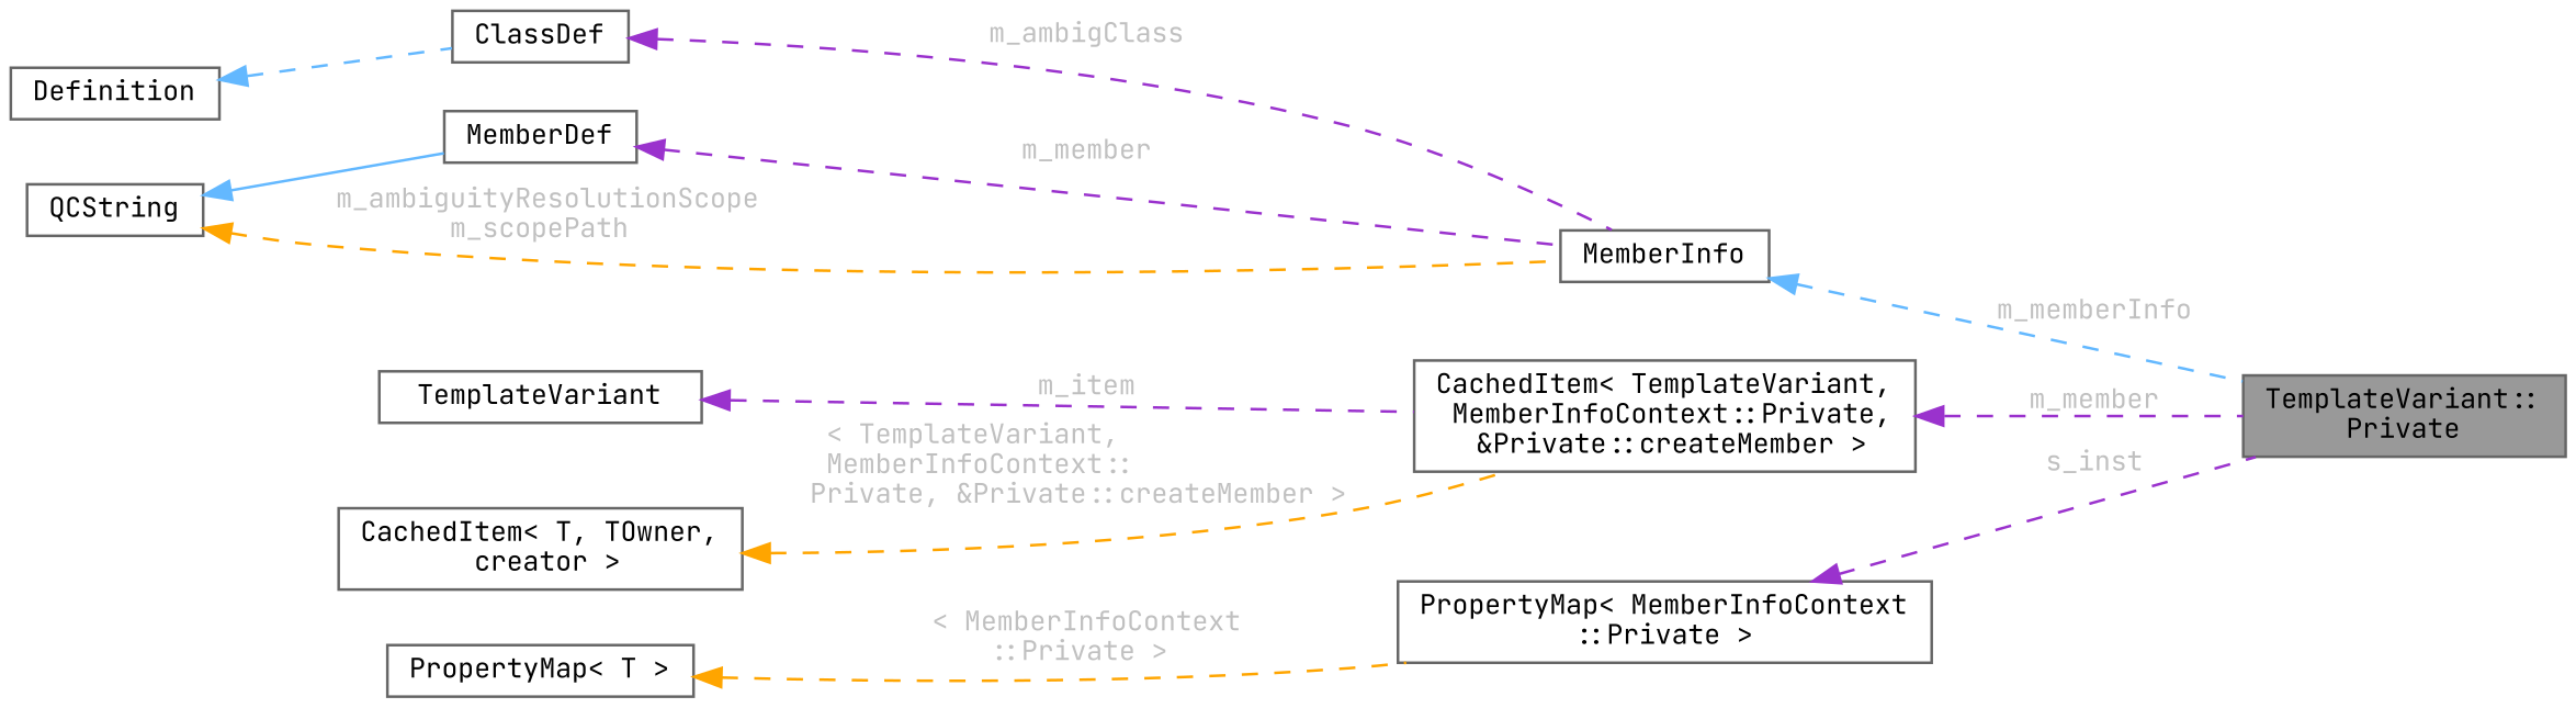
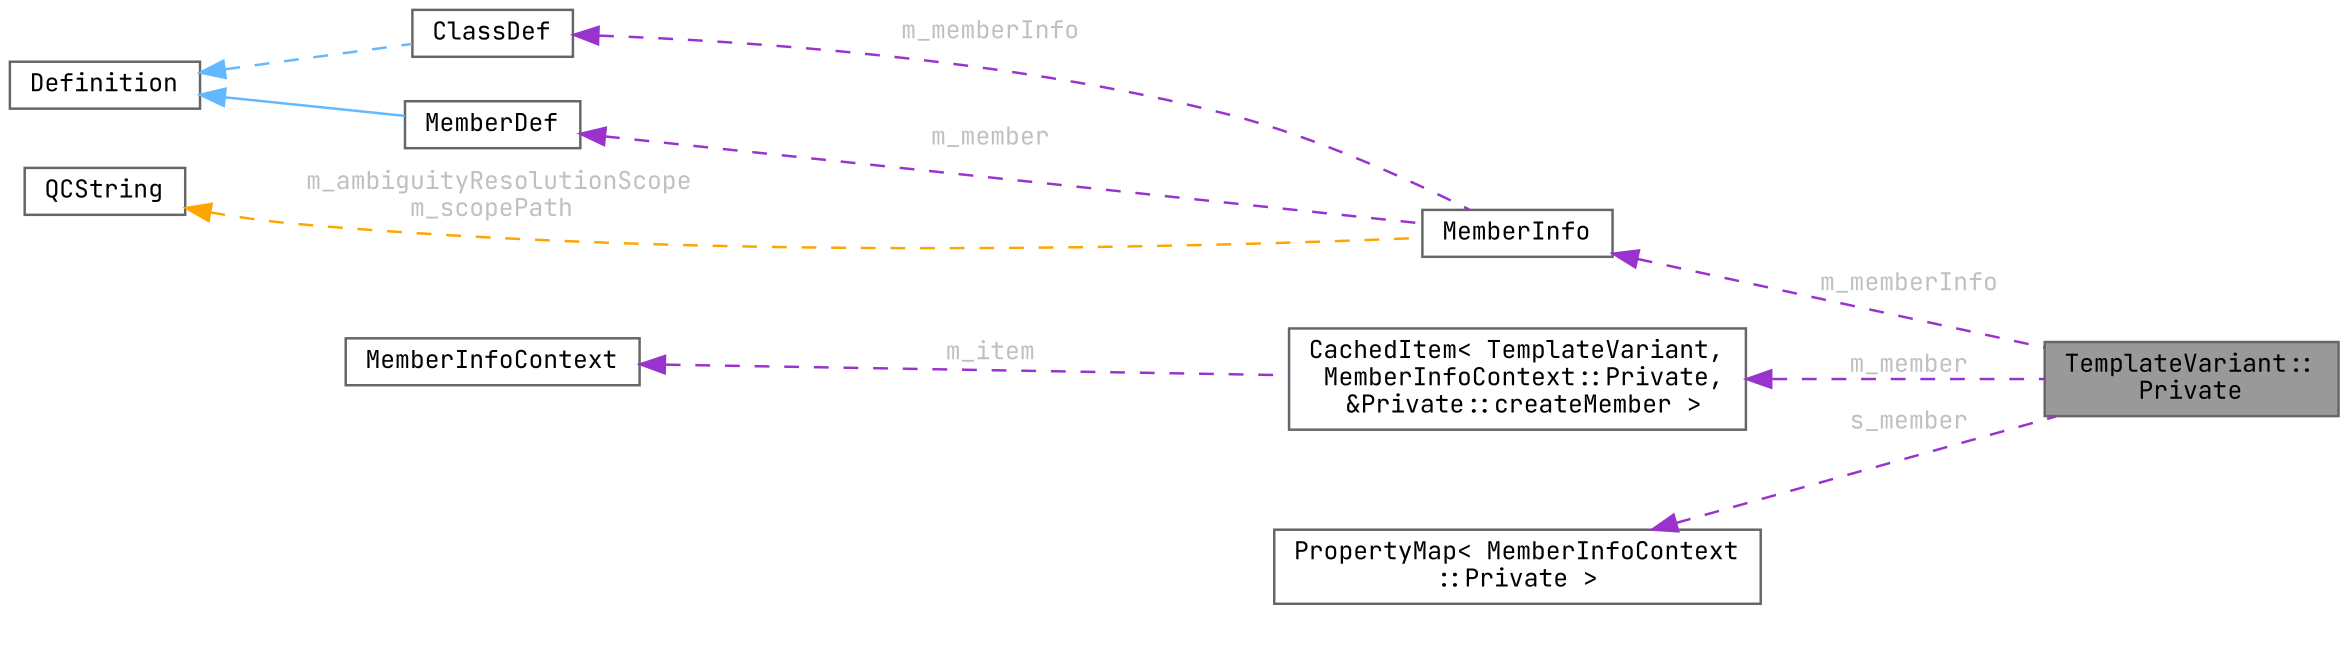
  digraph {
    fontname="JetBrains Mono"
    rankdir=LR
    node [color=gray40 fillcolor=white fontname="JetBrains Mono" fontsize=10 shape=box style=filled]
    edge [color=darkorchid3 dir=back fontcolor=grey fontname="JetBrains Mono" fontsize=10 labelfontname=Helvetica labelfontsize=10 style=dashed]
    n1 [fillcolor=grey60 fontcolor=black height=0.2 label="TemplateVariant::\lPrivate" width=0.4]
    n2 [height=0.2 label=MemberInfo width=0.4]
    n3 [height=0.2 label=MemberDef width=0.4]
    n4 [height=0.2 label=Definition width=0.4]
    n5 [height=0.2 label=ClassDef width=0.4]
    n6 [height=0.2 label=QCString width=0.4]
    n7 [height=0.2 label="CachedItem\< TemplateVariant,\l MemberInfoContext::Private,\l &Private::createMember \>" width=0.4]
-   n8 [height=0.2 label=TemplateVariant width=0.4]
-   n9 [height=0.2 label="CachedItem\< T, TOwner,\l creator \>" width=0.4]
+   n8 [height=0.2 label=MemberInfoContext width=0.4]
    n10 [height=0.2 label="PropertyMap\< MemberInfoContext\l::Private \>" width=0.4]
-   n11 [height=0.2 label="PropertyMap\< T \>" width=0.4]
-   n2 -> n1 [color=steelblue1 label=" m_memberInfo"]
+   n2 -> n1 [label=" m_memberInfo"]
    n3 -> n2 [label=" m_member"]
-   n6 -> n3 [color=steelblue1 style=solid fontcolor=""]
+   n4 -> n3 [color=steelblue1 style=solid fontcolor=""]
    n4 -> n5 [color=steelblue1 fontcolor=""]
-   n5 -> n2 [label=" m_ambigClass"]
+   n5 -> n2 [label=" m_memberInfo"]
    n6 -> n2 [color=orange label=" m_ambiguityResolutionScope\nm_scopePath"]
    n7 -> n1 [label=" m_member"]
    n8 -> n7 [label=" m_item"]
-   n9 -> n7 [color=orange label=" \< TemplateVariant,\l MemberInfoContext::\lPrivate, &Private::createMember \>"]
-   n10 -> n1 [label=" s_inst"]
-   n11 -> n10 [color=orange label=" \< MemberInfoContext\l::Private \>"]
+   n10 -> n1 [label=" s_member"]
  }
